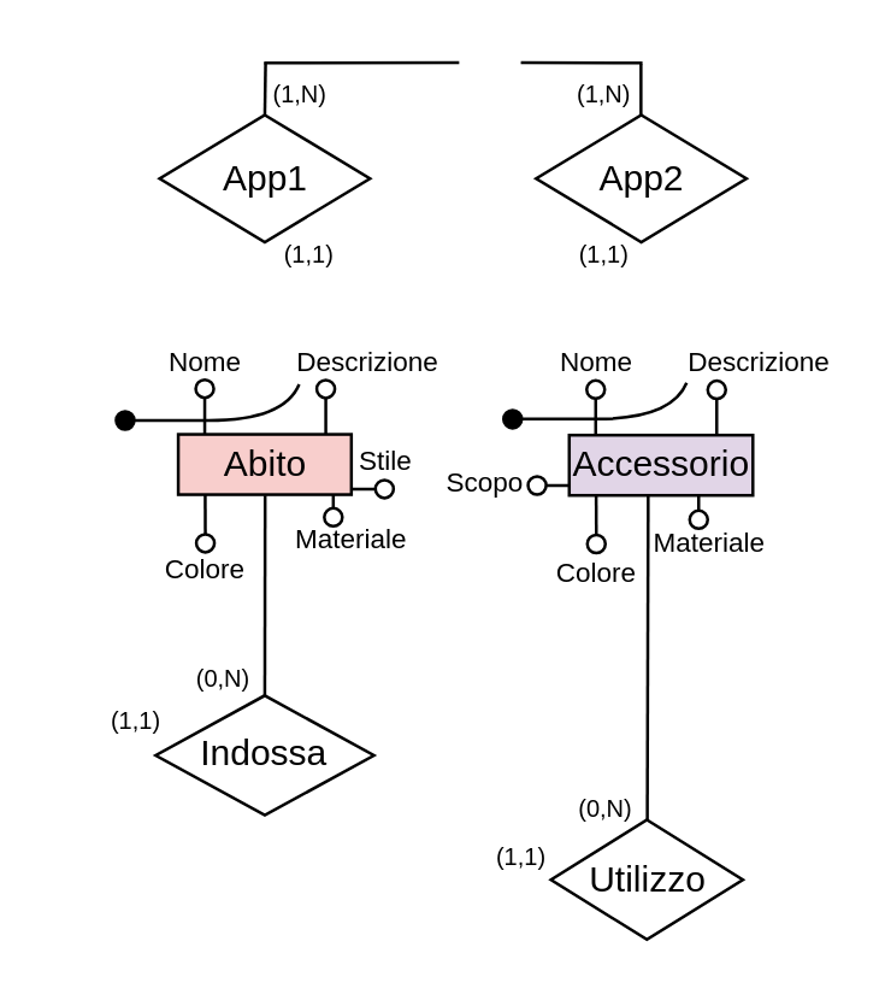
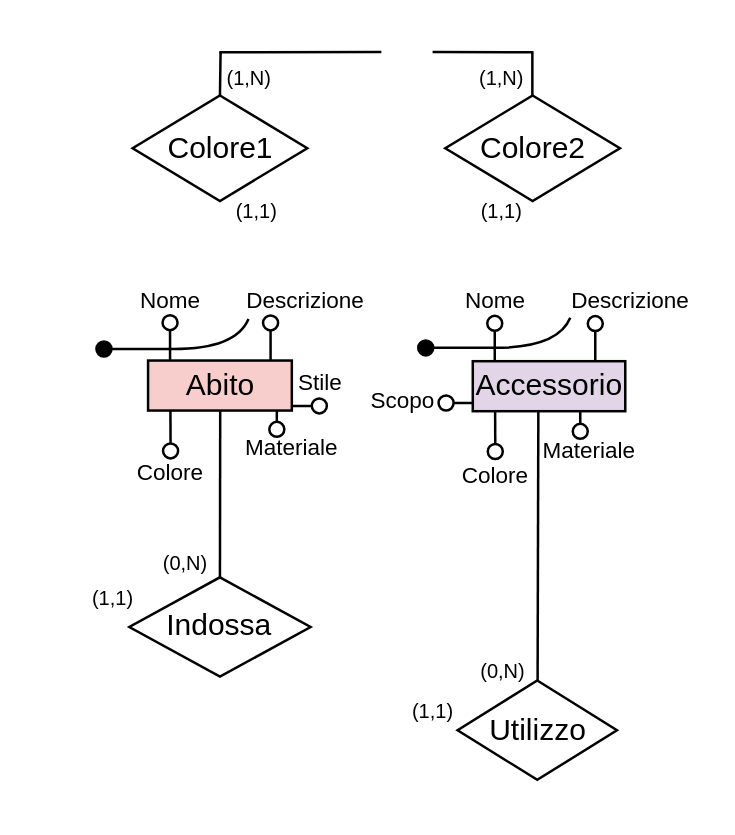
  <mxCell id="0" />
  <mxCell id="1" parent="0" />
  <mxCell id="2" value="Indossa" style="shape=rhombus;perimeter=rhombusPerimeter;whiteSpace=wrap;html=1;align=center;" vertex="1" parent="1"><mxGeometry x="51.23" y="230.42" width="72.5" height="39.75" as="geometry" /></mxCell>
  <mxCell id="3" value="Utilizzo" style="shape=rhombus;perimeter=rhombusPerimeter;whiteSpace=wrap;html=1;align=center;" vertex="1" parent="1"><mxGeometry x="182.54" y="271.71" width="63.75" height="39.75" as="geometry" /></mxCell>
  <mxCell id="4" value="&lt;font style=&quot;font-size: 8px;&quot;&gt;(0,N)&lt;/font&gt;" style="text;html=1;align=center;verticalAlign=middle;whiteSpace=wrap;rounded=1;strokeColor=none;glass=0;" vertex="1" parent="1"><mxGeometry x="48.77" y="216.42" width="50" height="15" as="geometry" /></mxCell>
  <mxCell id="5" value="&lt;font style=&quot;font-size: 8px;&quot;&gt;(1,1)&lt;/font&gt;" style="text;html=1;align=center;verticalAlign=middle;whiteSpace=wrap;rounded=1;strokeColor=none;glass=0;" vertex="1" parent="1"><mxGeometry x="20" y="230.42" width="50" height="15" as="geometry" /></mxCell>
  <mxCell id="6" value="&lt;font style=&quot;font-size: 8px;&quot;&gt;(0,N)&lt;/font&gt;" style="text;html=1;align=center;verticalAlign=middle;whiteSpace=wrap;rounded=1;strokeColor=none;glass=0;" vertex="1" parent="1"><mxGeometry x="175.7" y="259.96" width="50" height="15" as="geometry" /></mxCell>
  <mxCell id="7" value="&lt;font style=&quot;font-size: 8px;&quot;&gt;(1,1&lt;/font&gt;&lt;span style=&quot;font-size: 8px; background-color: initial;&quot;&gt;)&lt;/span&gt;" style="text;html=1;align=center;verticalAlign=middle;whiteSpace=wrap;rounded=1;strokeColor=none;glass=0;" vertex="1" parent="1"><mxGeometry x="147.98" y="275.46" width="50" height="15" as="geometry" /></mxCell>
  <mxCell id="8" value="" style="endArrow=none;html=1;rounded=0;entryX=0.543;entryY=0.997;entryDx=0;entryDy=0;entryPerimeter=0;exitX=0.5;exitY=0;exitDx=0;exitDy=0;" edge="1" parent="1" source="2"><mxGeometry width="50" height="50" relative="1" as="geometry"><mxPoint x="87.54" y="225.29" as="sourcePoint" /><mxPoint x="87.583" y="163.98" as="targetPoint" /></mxGeometry></mxCell>
  <mxCell id="9" style="edgeStyle=orthogonalEdgeStyle;rounded=0;orthogonalLoop=1;jettySize=auto;html=1;endArrow=oval;endFill=0;entryX=0.5;entryY=0;entryDx=0;entryDy=0;" edge="1" parent="1" target="22"><mxGeometry relative="1" as="geometry"><mxPoint x="67.67" y="172.48" as="targetPoint" /><Array as="points" /><mxPoint x="67.67" y="163.55" as="sourcePoint" /></mxGeometry></mxCell>
  <mxCell id="10" value="&lt;font style=&quot;font-size: 9px;&quot;&gt;Materiale&lt;/font&gt;" style="text;html=1;align=center;verticalAlign=middle;whiteSpace=wrap;rounded=0;" vertex="1" parent="1"><mxGeometry x="98.77" y="170.66" width="35" height="15" as="geometry" /></mxCell>
  <mxCell id="11" value="&lt;font style=&quot;font-size: 9px;&quot;&gt;Descrizione&lt;/font&gt;" style="text;html=1;align=center;verticalAlign=middle;whiteSpace=wrap;rounded=0;" vertex="1" parent="1"><mxGeometry x="101.73" y="110.07" width="40" height="17" as="geometry" /></mxCell>
  <mxCell id="12" value="&lt;font style=&quot;font-size: 9px;&quot;&gt;Nome&lt;/font&gt;" style="text;html=1;align=center;verticalAlign=middle;whiteSpace=wrap;rounded=0;" vertex="1" parent="1"><mxGeometry x="47.73" y="110.07" width="40" height="17" as="geometry" /></mxCell>
  <mxCell id="13" style="edgeStyle=orthogonalEdgeStyle;rounded=0;orthogonalLoop=1;jettySize=auto;html=1;endArrow=oval;endFill=0;" edge="1" parent="1"><mxGeometry relative="1" as="geometry"><mxPoint x="67.52" y="152.32" as="sourcePoint" /><mxPoint x="67.52" y="128.57" as="targetPoint" /><Array as="points"><mxPoint x="67.52" y="152.32" /></Array></mxGeometry></mxCell>
  <mxCell id="14" value="&lt;font style=&quot;font-size: 8px;&quot;&gt;(1,1)&lt;/font&gt;" style="text;html=1;align=center;verticalAlign=middle;whiteSpace=wrap;rounded=1;strokeColor=none;glass=0;" vertex="1" parent="1"><mxGeometry x="90.56" y="79.88" width="22.5" height="6.75" as="geometry" /></mxCell>
  <mxCell id="15" value="&lt;font style=&quot;font-size: 9px;&quot;&gt;Stile&lt;/font&gt;" style="text;html=1;align=center;verticalAlign=middle;whiteSpace=wrap;rounded=0;" vertex="1" parent="1"><mxGeometry x="107.73" y="144.37" width="40" height="15" as="geometry" /></mxCell>
  <mxCell id="16" value="&lt;font style=&quot;font-size: 9px;&quot;&gt;Scopo&lt;/font&gt;" style="text;html=1;align=center;verticalAlign=middle;whiteSpace=wrap;rounded=0;" vertex="1" parent="1"><mxGeometry x="140.86" y="150.42" width="40" height="17" as="geometry" /></mxCell>
  <mxCell id="17" style="edgeStyle=orthogonalEdgeStyle;rounded=0;orthogonalLoop=1;jettySize=auto;html=1;endArrow=oval;endFill=0;" edge="1" parent="1"><mxGeometry relative="1" as="geometry"><mxPoint x="110.23" y="161.85" as="sourcePoint" /><mxPoint x="127.23" y="161.85" as="targetPoint" /></mxGeometry></mxCell>
  <mxCell id="18" value="" style="endArrow=none;html=1;rounded=0;entryX=0.5;entryY=1;entryDx=0;entryDy=0;" edge="1" parent="1"><mxGeometry width="50" height="50" relative="1" as="geometry"><mxPoint x="214.54" y="272.29" as="sourcePoint" /><mxPoint x="214.84" y="163.29" as="targetPoint" /></mxGeometry></mxCell>
  <mxCell id="19" value="&lt;span style=&quot;font-size: 8px;&quot;&gt;(1,N)&lt;/span&gt;" style="text;html=1;align=center;verticalAlign=middle;whiteSpace=wrap;rounded=1;strokeColor=none;glass=0;" vertex="1" parent="1"><mxGeometry x="87.73" y="26.43" width="22.5" height="6.75" as="geometry" /></mxCell>
- <mxCell id="20" value="App2" style="shape=rhombus;perimeter=rhombusPerimeter;whiteSpace=wrap;html=1;align=center;" vertex="1" parent="1"><mxGeometry x="177.61" y="37.7" width="69.86" height="42.18" as="geometry" /></mxCell>
+ <mxCell id="20" value="Colore2" style="shape=rhombus;perimeter=rhombusPerimeter;whiteSpace=wrap;html=1;align=center;" vertex="1" parent="1"><mxGeometry x="177.61" y="37.7" width="69.86" height="42.18" as="geometry" /></mxCell>
  <mxCell id="21" style="edgeStyle=orthogonalEdgeStyle;rounded=0;orthogonalLoop=1;jettySize=auto;html=1;endArrow=oval;endFill=0;" edge="1" parent="1"><mxGeometry relative="1" as="geometry"><mxPoint x="107.73" y="152.42" as="sourcePoint" /><mxPoint x="107.73" y="128.67" as="targetPoint" /><Array as="points"><mxPoint x="107.73" y="152.42" /></Array></mxGeometry></mxCell>
  <mxCell id="22" value="&lt;font style=&quot;font-size: 9px;&quot;&gt;Colore&lt;/font&gt;" style="text;html=1;align=center;verticalAlign=middle;whiteSpace=wrap;rounded=0;" vertex="1" parent="1"><mxGeometry x="47.73" y="179.85" width="40" height="17" as="geometry" /></mxCell>
  <mxCell id="23" style="edgeStyle=orthogonalEdgeStyle;rounded=0;orthogonalLoop=1;jettySize=auto;html=1;endArrow=oval;endFill=0;entryX=0.75;entryY=0;entryDx=0;entryDy=0;" edge="1" parent="1"><mxGeometry relative="1" as="geometry"><mxPoint x="110.23" y="171.24" as="targetPoint" /><Array as="points"><mxPoint x="110.23" y="161.31" /><mxPoint x="110.23" y="161.31" /></Array><mxPoint x="110.23" y="162.31" as="sourcePoint" /></mxGeometry></mxCell>
  <mxCell id="24" value="Abito" style="whiteSpace=wrap;html=1;align=center;fillColor=#f8cecc;" vertex="1" parent="1"><mxGeometry x="58.73" y="143.72" width="57.5" height="20" as="geometry" /></mxCell>
  <mxCell id="25" style="edgeStyle=orthogonalEdgeStyle;rounded=0;orthogonalLoop=1;jettySize=auto;html=1;endArrow=oval;endFill=0;entryX=0.5;entryY=0;entryDx=0;entryDy=0;" edge="1" parent="1" target="33"><mxGeometry relative="1" as="geometry"><mxPoint x="197.55" y="172.74" as="targetPoint" /><Array as="points" /><mxPoint x="197.55" y="163.81" as="sourcePoint" /></mxGeometry></mxCell>
  <mxCell id="26" value="&lt;font style=&quot;font-size: 9px;&quot;&gt;Materiale&lt;/font&gt;" style="text;html=1;align=center;verticalAlign=middle;whiteSpace=wrap;rounded=0;" vertex="1" parent="1"><mxGeometry x="217.56" y="171.24" width="35" height="15" as="geometry" /></mxCell>
  <mxCell id="27" value="" style="curved=1;endArrow=oval;html=1;rounded=0;entryX=0.642;entryY=0.924;entryDx=0;entryDy=0;entryPerimeter=0;endFill=1;" edge="1" parent="1"><mxGeometry width="50" height="50" relative="1" as="geometry"><mxPoint x="227.61" y="126.64" as="sourcePoint" /><mxPoint x="169.8" y="138.66" as="targetPoint" /><Array as="points"><mxPoint x="222.61" y="138.64" /><mxPoint x="172.61" y="138.64" /></Array></mxGeometry></mxCell>
  <mxCell id="28" value="&lt;font style=&quot;font-size: 9px;&quot;&gt;Descrizione&lt;/font&gt;" style="text;html=1;align=center;verticalAlign=middle;whiteSpace=wrap;rounded=0;" vertex="1" parent="1"><mxGeometry x="231.61" y="110.33" width="40" height="17" as="geometry" /></mxCell>
  <mxCell id="29" value="&lt;font style=&quot;font-size: 9px;&quot;&gt;Nome&lt;/font&gt;" style="text;html=1;align=center;verticalAlign=middle;whiteSpace=wrap;rounded=0;" vertex="1" parent="1"><mxGeometry x="177.61" y="110.33" width="40" height="17" as="geometry" /></mxCell>
  <mxCell id="30" style="edgeStyle=orthogonalEdgeStyle;rounded=0;orthogonalLoop=1;jettySize=auto;html=1;endArrow=oval;endFill=0;" edge="1" parent="1"><mxGeometry relative="1" as="geometry"><mxPoint x="197.4" y="152.58" as="sourcePoint" /><mxPoint x="197.4" y="128.83" as="targetPoint" /><Array as="points"><mxPoint x="197.4" y="152.58" /></Array></mxGeometry></mxCell>
  <mxCell id="31" style="edgeStyle=orthogonalEdgeStyle;rounded=0;orthogonalLoop=1;jettySize=auto;html=1;exitX=1.001;exitY=0.609;exitDx=0;exitDy=0;endArrow=oval;endFill=0;exitPerimeter=0;" edge="1" parent="1"><mxGeometry relative="1" as="geometry"><mxPoint x="189.93" y="160.68" as="sourcePoint" /><mxPoint x="177.93" y="160.69" as="targetPoint" /></mxGeometry></mxCell>
  <mxCell id="32" style="edgeStyle=orthogonalEdgeStyle;rounded=0;orthogonalLoop=1;jettySize=auto;html=1;endArrow=oval;endFill=0;" edge="1" parent="1"><mxGeometry relative="1" as="geometry"><mxPoint x="237.61" y="152.68" as="sourcePoint" /><mxPoint x="237.61" y="128.93" as="targetPoint" /><Array as="points"><mxPoint x="237.61" y="152.68" /></Array></mxGeometry></mxCell>
  <mxCell id="33" value="&lt;font style=&quot;font-size: 9px;&quot;&gt;Colore&lt;/font&gt;" style="text;html=1;align=center;verticalAlign=middle;whiteSpace=wrap;rounded=0;" vertex="1" parent="1"><mxGeometry x="177.61" y="180.11" width="40" height="17" as="geometry" /></mxCell>
  <mxCell id="34" style="edgeStyle=orthogonalEdgeStyle;rounded=0;orthogonalLoop=1;jettySize=auto;html=1;endArrow=oval;endFill=0;entryX=0.75;entryY=0;entryDx=0;entryDy=0;" edge="1" parent="1"><mxGeometry relative="1" as="geometry"><mxPoint x="231.61" y="172.04" as="targetPoint" /><Array as="points"><mxPoint x="231.61" y="162.11" /><mxPoint x="231.61" y="162.11" /></Array><mxPoint x="231.61" y="163.11" as="sourcePoint" /></mxGeometry></mxCell>
- <mxCell id="35" value="App1" style="shape=rhombus;perimeter=rhombusPerimeter;whiteSpace=wrap;html=1;align=center;" vertex="1" parent="1"><mxGeometry x="52.55" y="37.7" width="69.86" height="42.18" as="geometry" /></mxCell>
+ <mxCell id="35" value="Colore1" style="shape=rhombus;perimeter=rhombusPerimeter;whiteSpace=wrap;html=1;align=center;" vertex="1" parent="1"><mxGeometry x="52.55" y="37.7" width="69.86" height="42.18" as="geometry" /></mxCell>
  <mxCell id="36" value="Accessorio" style="whiteSpace=wrap;html=1;align=center;fillColor=#e1d5e7;" vertex="1" parent="1"><mxGeometry x="188.61" y="143.98" width="61" height="20" as="geometry" /></mxCell>
  <mxCell id="37" value="" style="endArrow=none;html=1;rounded=0;exitX=0.5;exitY=0;exitDx=0;exitDy=0;" edge="1" parent="1" source="35"><mxGeometry width="50" height="50" relative="1" as="geometry"><mxPoint x="85.73" y="40.42" as="sourcePoint" /><mxPoint x="87.73" y="20.42" as="targetPoint" /></mxGeometry></mxCell>
  <mxCell id="38" value="" style="endArrow=none;html=1;rounded=0;exitX=0.5;exitY=0;exitDx=0;exitDy=0;" edge="1" parent="1"><mxGeometry width="50" height="50" relative="1" as="geometry"><mxPoint x="212.44" y="37.7" as="sourcePoint" /><mxPoint x="212.44" y="20.7" as="targetPoint" /></mxGeometry></mxCell>
  <mxCell id="39" value="" style="endArrow=none;html=1;rounded=0;" edge="1" parent="1"><mxGeometry width="50" height="50" relative="1" as="geometry"><mxPoint x="87.23" y="20.42" as="sourcePoint" /><mxPoint x="152.04" y="20.29" as="targetPoint" /></mxGeometry></mxCell>
  <mxCell id="40" value="" style="endArrow=none;html=1;rounded=0;" edge="1" parent="1"><mxGeometry width="50" height="50" relative="1" as="geometry"><mxPoint x="172.54" y="20.29" as="sourcePoint" /><mxPoint x="212.93" y="20.42" as="targetPoint" /></mxGeometry></mxCell>
  <mxCell id="41" value="&lt;span style=&quot;font-size: 8px;&quot;&gt;(1,N)&lt;/span&gt;" style="text;html=1;align=center;verticalAlign=middle;whiteSpace=wrap;rounded=1;strokeColor=none;glass=0;" vertex="1" parent="1"><mxGeometry x="188.61" y="26.43" width="22.5" height="6.75" as="geometry" /></mxCell>
  <mxCell id="42" value="&lt;font style=&quot;font-size: 8px;&quot;&gt;(1,1)&lt;/font&gt;" style="text;html=1;align=center;verticalAlign=middle;whiteSpace=wrap;rounded=1;strokeColor=none;glass=0;" vertex="1" parent="1"><mxGeometry x="189.23" y="79.88" width="22.5" height="6.75" as="geometry" /></mxCell>
  <mxCell id="43" value="" style="curved=1;endArrow=oval;html=1;rounded=0;entryX=0.642;entryY=0.924;entryDx=0;entryDy=0;entryPerimeter=0;endFill=1;" edge="1" parent="1"><mxGeometry width="50" height="50" relative="1" as="geometry"><mxPoint x="98.89" y="127.07" as="sourcePoint" /><mxPoint x="41.08" y="139.09" as="targetPoint" /><Array as="points"><mxPoint x="93.89" y="139.07" /><mxPoint x="43.89" y="139.07" /></Array></mxGeometry></mxCell>
